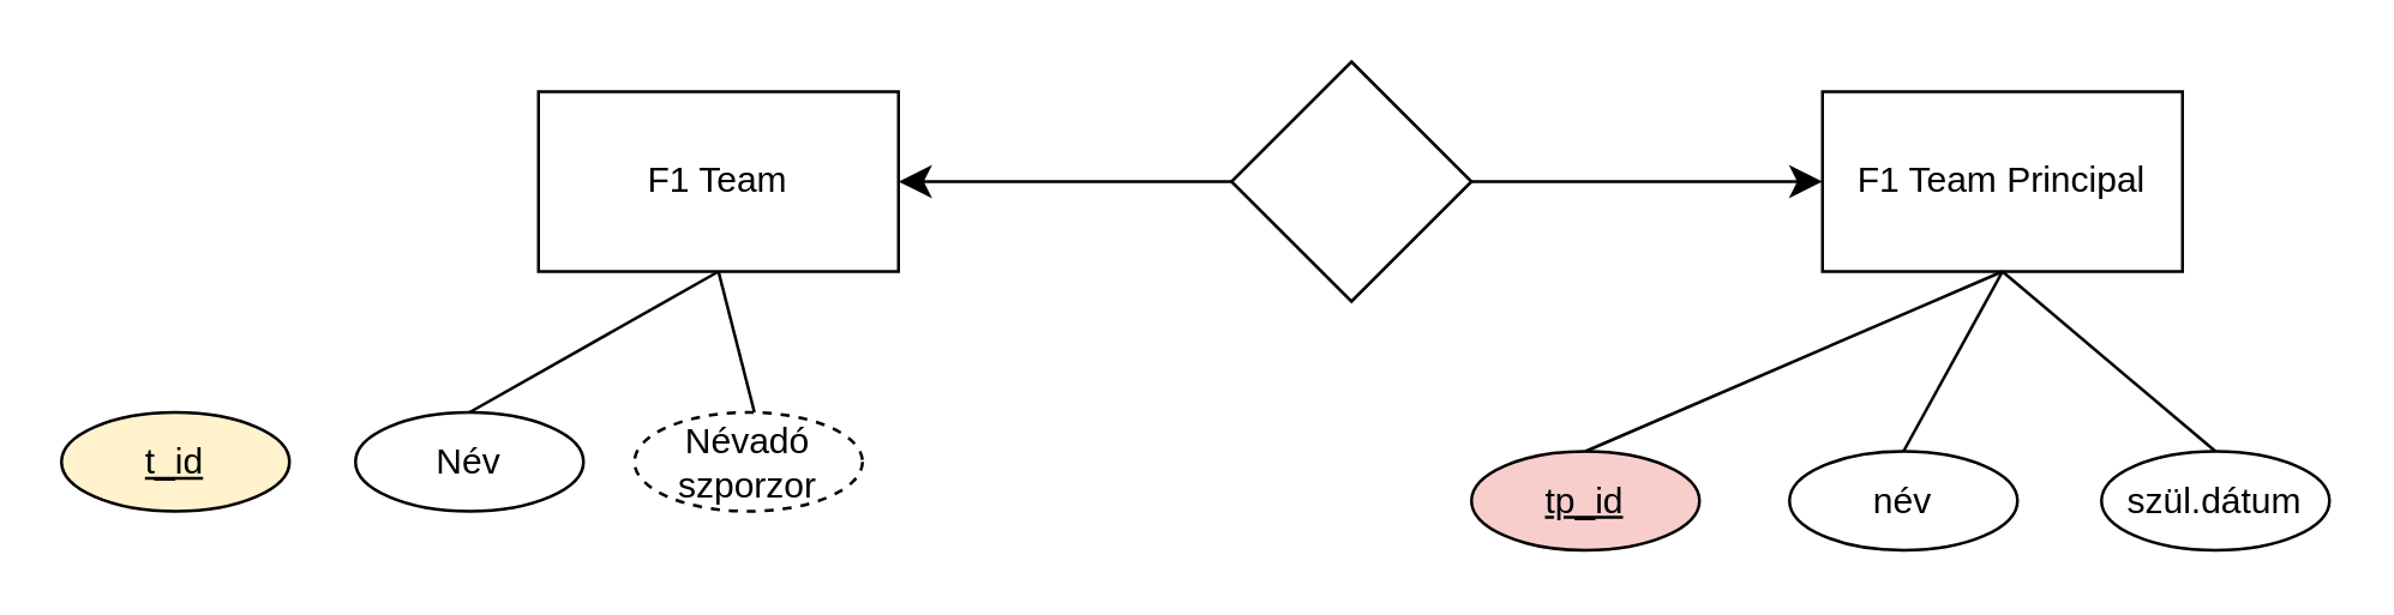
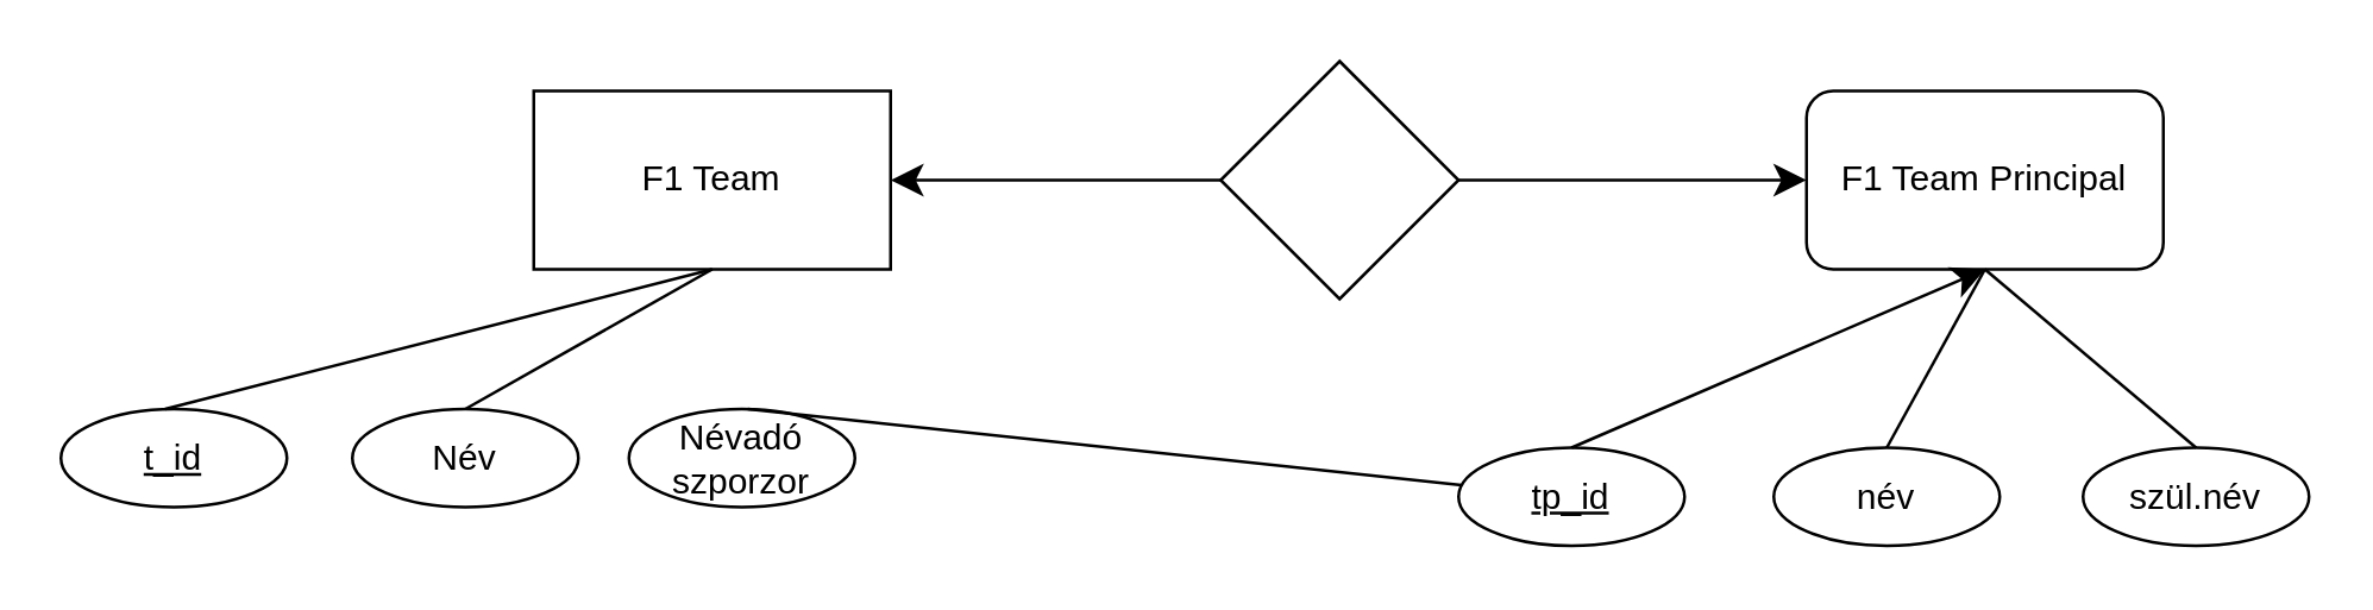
  <mxCell id="0" />
  <mxCell id="1" parent="0" />
  <mxCell id="2" value="F1 Team" style="rounded=0;whiteSpace=wrap;html=1;" vertex="1" parent="1"><mxGeometry x="179" y="30" width="120" height="60" as="geometry" /></mxCell>
- <mxCell id="3" value="F1 Team Principal" style="rounded=0;whiteSpace=wrap;html=1;" vertex="1" parent="1"><mxGeometry x="607" y="30" width="120" height="60" as="geometry" /></mxCell>
+ <mxCell id="3" value="F1 Team Principal" style="whiteSpace=wrap;html=1;rounded=1;" vertex="1" parent="1"><mxGeometry x="607" y="30" width="120" height="60" as="geometry" /></mxCell>
  <mxCell id="4" value="" style="rhombus;whiteSpace=wrap;html=1;" vertex="1" parent="1"><mxGeometry x="410" y="20" width="80" height="80" as="geometry" /></mxCell>
  <mxCell id="5" value="" style="endArrow=classic;html=1;rounded=0;fontSize=12;startSize=8;endSize=8;curved=1;exitX=0;exitY=0.5;exitDx=0;exitDy=0;entryX=1;entryY=0.5;entryDx=0;entryDy=0;" edge="1" parent="1" source="4" target="2"><mxGeometry width="50" height="50" relative="1" as="geometry"><mxPoint x="437" y="115" as="sourcePoint" /><mxPoint x="487" y="65" as="targetPoint" /></mxGeometry></mxCell>
  <mxCell id="6" value="" style="endArrow=classic;html=1;rounded=0;fontSize=12;startSize=8;endSize=8;curved=1;entryX=0;entryY=0.5;entryDx=0;entryDy=0;exitX=1;exitY=0.5;exitDx=0;exitDy=0;" edge="1" parent="1" source="4" target="3"><mxGeometry width="50" height="50" relative="1" as="geometry"><mxPoint x="437" y="115" as="sourcePoint" /><mxPoint x="487" y="65" as="targetPoint" /></mxGeometry></mxCell>
  <mxCell id="7" value="név" style="ellipse;whiteSpace=wrap;html=1;" vertex="1" parent="1"><mxGeometry x="596" y="150" width="76" height="33" as="geometry" /></mxCell>
- <mxCell id="8" value="&lt;u&gt;tp_id&lt;/u&gt;" style="ellipse;whiteSpace=wrap;html=1;fillColor=#f8cecc;" vertex="1" parent="1"><mxGeometry x="490" y="150" width="76" height="33" as="geometry" /></mxCell>
- <mxCell id="9" value="szül.dátum" style="ellipse;whiteSpace=wrap;html=1;" vertex="1" parent="1"><mxGeometry x="700" y="150" width="76" height="33" as="geometry" /></mxCell>
- <mxCell id="10" value="Névadó szporzor" style="ellipse;whiteSpace=wrap;html=1;dashed=1;" vertex="1" parent="1"><mxGeometry x="211" y="137" width="76" height="33" as="geometry" /></mxCell>
+ <mxCell id="8" value="&lt;u&gt;tp_id&lt;/u&gt;" style="ellipse;whiteSpace=wrap;html=1;" vertex="1" parent="1"><mxGeometry x="490" y="150" width="76" height="33" as="geometry" /></mxCell>
+ <mxCell id="9" value="szül.név" style="ellipse;whiteSpace=wrap;html=1;" vertex="1" parent="1"><mxGeometry x="700" y="150" width="76" height="33" as="geometry" /></mxCell>
+ <mxCell id="10" value="Névadó szporzor" style="ellipse;whiteSpace=wrap;html=1;" vertex="1" parent="1"><mxGeometry x="211" y="137" width="76" height="33" as="geometry" /></mxCell>
  <mxCell id="11" value="Név" style="ellipse;whiteSpace=wrap;html=1;" vertex="1" parent="1"><mxGeometry x="118" y="137" width="76" height="33" as="geometry" /></mxCell>
  <mxCell id="12" style="edgeStyle=none;curved=1;rounded=0;orthogonalLoop=1;jettySize=auto;html=1;exitX=1;exitY=1;exitDx=0;exitDy=0;fontSize=12;startSize=8;endSize=8;" edge="1" parent="1" source="11" target="11"><mxGeometry relative="1" as="geometry" /></mxCell>
  <mxCell id="13" value="" style="endArrow=none;html=1;rounded=0;fontSize=12;startSize=8;endSize=8;curved=1;exitX=0.5;exitY=0;exitDx=0;exitDy=0;entryX=0.5;entryY=1;entryDx=0;entryDy=0;" edge="1" parent="1" source="11" target="2"><mxGeometry width="50" height="50" relative="1" as="geometry"><mxPoint x="437" y="115" as="sourcePoint" /><mxPoint x="487" y="65" as="targetPoint" /></mxGeometry></mxCell>
- <mxCell id="14" value="" style="endArrow=none;html=1;rounded=0;fontSize=12;startSize=8;endSize=8;curved=1;exitX=0.526;exitY=0;exitDx=0;exitDy=0;exitPerimeter=0;entryX=0.5;entryY=1;entryDx=0;entryDy=0;" edge="1" parent="1" source="10" target="2"><mxGeometry width="50" height="50" relative="1" as="geometry"><mxPoint x="437" y="115" as="sourcePoint" /><mxPoint x="487" y="65" as="targetPoint" /></mxGeometry></mxCell>
- <mxCell id="15" value="" style="endArrow=none;html=1;rounded=0;fontSize=12;startSize=8;endSize=8;curved=1;exitX=0.5;exitY=0;exitDx=0;exitDy=0;entryX=0.5;entryY=1;entryDx=0;entryDy=0;" edge="1" parent="1" source="8" target="3"><mxGeometry width="50" height="50" relative="1" as="geometry"><mxPoint x="437" y="115" as="sourcePoint" /><mxPoint x="487" y="65" as="targetPoint" /></mxGeometry></mxCell>
+ <mxCell id="14" value="" style="endArrow=none;html=1;rounded=0;fontSize=12;startSize=8;endSize=8;curved=1;exitX=0.526;exitY=0;exitDx=0;exitDy=0;exitPerimeter=0;" edge="1" parent="1" source="10" target="8"><mxGeometry width="50" height="50" relative="1" as="geometry"><mxPoint x="437" y="115" as="sourcePoint" /><mxPoint x="487" y="65" as="targetPoint" /></mxGeometry></mxCell>
+ <mxCell id="15" value="" style="endArrow=classic;html=1;rounded=0;fontSize=12;startSize=8;endSize=8;curved=1;exitX=0.5;exitY=0;exitDx=0;exitDy=0;entryX=0.5;entryY=1;entryDx=0;entryDy=0;" edge="1" parent="1" source="8" target="3"><mxGeometry width="50" height="50" relative="1" as="geometry"><mxPoint x="437" y="115" as="sourcePoint" /><mxPoint x="487" y="65" as="targetPoint" /></mxGeometry></mxCell>
  <mxCell id="16" value="" style="endArrow=none;html=1;rounded=0;fontSize=12;startSize=8;endSize=8;curved=1;exitX=0.5;exitY=0;exitDx=0;exitDy=0;entryX=0.5;entryY=1;entryDx=0;entryDy=0;" edge="1" parent="1" source="7" target="3"><mxGeometry width="50" height="50" relative="1" as="geometry"><mxPoint x="437" y="115" as="sourcePoint" /><mxPoint x="487" y="65" as="targetPoint" /></mxGeometry></mxCell>
  <mxCell id="17" value="" style="endArrow=none;html=1;rounded=0;fontSize=12;startSize=8;endSize=8;curved=1;exitX=0.5;exitY=0;exitDx=0;exitDy=0;entryX=0.5;entryY=1;entryDx=0;entryDy=0;" edge="1" parent="1" source="9" target="3"><mxGeometry width="50" height="50" relative="1" as="geometry"><mxPoint x="437" y="115" as="sourcePoint" /><mxPoint x="487" y="65" as="targetPoint" /></mxGeometry></mxCell>
- <mxCell id="18" value="&lt;u&gt;t_id&lt;/u&gt;" style="ellipse;whiteSpace=wrap;html=1;fillColor=#fff2cc;" vertex="1" parent="1"><mxGeometry x="20" y="137" width="76" height="33" as="geometry" /></mxCell>
+ <mxCell id="18" value="&lt;u&gt;t_id&lt;/u&gt;" style="ellipse;whiteSpace=wrap;html=1;" vertex="1" parent="1"><mxGeometry x="20" y="137" width="76" height="33" as="geometry" /></mxCell>
+ <mxCell id="19" value="" style="endArrow=none;html=1;rounded=0;fontSize=12;startSize=8;endSize=8;curved=1;exitX=0.461;exitY=0;exitDx=0;exitDy=0;exitPerimeter=0;entryX=0.5;entryY=1;entryDx=0;entryDy=0;" edge="1" parent="1" source="18" target="2"><mxGeometry width="50" height="50" relative="1" as="geometry"><mxPoint x="302" y="115" as="sourcePoint" /><mxPoint x="196" y="107" as="targetPoint" /></mxGeometry></mxCell>
